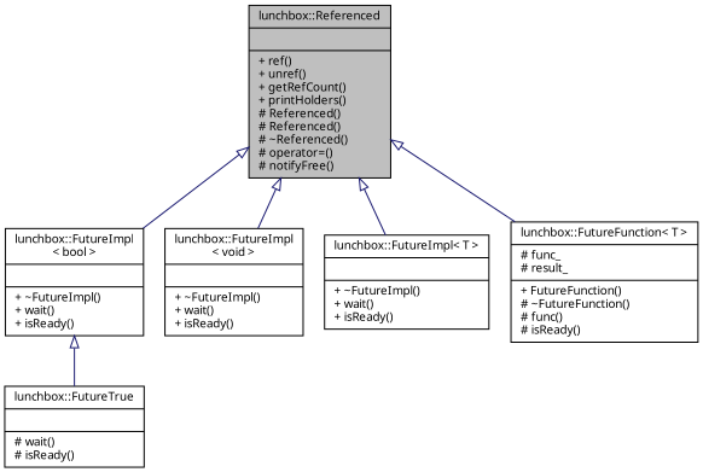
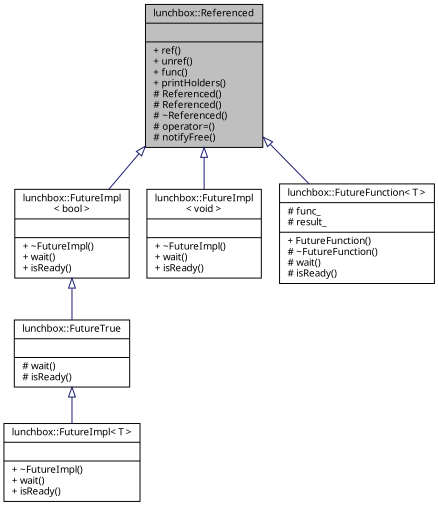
  digraph {
    node [color=black fillcolor=white fontname=Sans fontsize=10 shape=record style=filled]
    edge [arrowtail=onormal color=midnightblue dir=back fontname=Sans fontsize=10 labelfontname=Sans labelfontsize=10 style=solid]
-   n1 [fillcolor=grey75 fontcolor=black height=0.2 label="{lunchbox::Referenced\n||+ ref()\l+ unref()\l+ getRefCount()\l+ printHolders()\l# Referenced()\l# Referenced()\l# ~Referenced()\l# operator=()\l# notifyFree()\l}" width=0.4]
+   n1 [fillcolor=grey75 fontcolor=black height=0.2 label="{lunchbox::Referenced\n||+ ref()\l+ unref()\l+ func()\l+ printHolders()\l# Referenced()\l# Referenced()\l# ~Referenced()\l# operator=()\l# notifyFree()\l}" width=0.4]
    n2 [height=0.2 label="{lunchbox::FutureImpl\l\< bool \>\n||+ ~FutureImpl()\l+ wait()\l+ isReady()\l}" width=0.4]
    n3 [height=0.2 label="{lunchbox::FutureImpl\l\< void \>\n||+ ~FutureImpl()\l+ wait()\l+ isReady()\l}" width=0.4]
    n4 [height=0.2 label="{lunchbox::FutureImpl\< T \>\n||+ ~FutureImpl()\l+ wait()\l+ isReady()\l}" width=0.4]
-   n5 [height=0.2 label="{lunchbox::FutureFunction\< T \>\n|# func_\l# result_\l|+ FutureFunction()\l# ~FutureFunction()\l# func()\l# isReady()\l}" width=0.4]
+   n5 [height=0.2 label="{lunchbox::FutureFunction\< T \>\n|# func_\l# result_\l|+ FutureFunction()\l# ~FutureFunction()\l# wait()\l# isReady()\l}" width=0.4]
    n6 [height=0.2 label="{lunchbox::FutureTrue\n||# wait()\l# isReady()\l}" width=0.4]
    n1 -> n2
    n1 -> n3
-   n1 -> n4
+   n6 -> n4
    n1 -> n5
    n2 -> n6
  }
